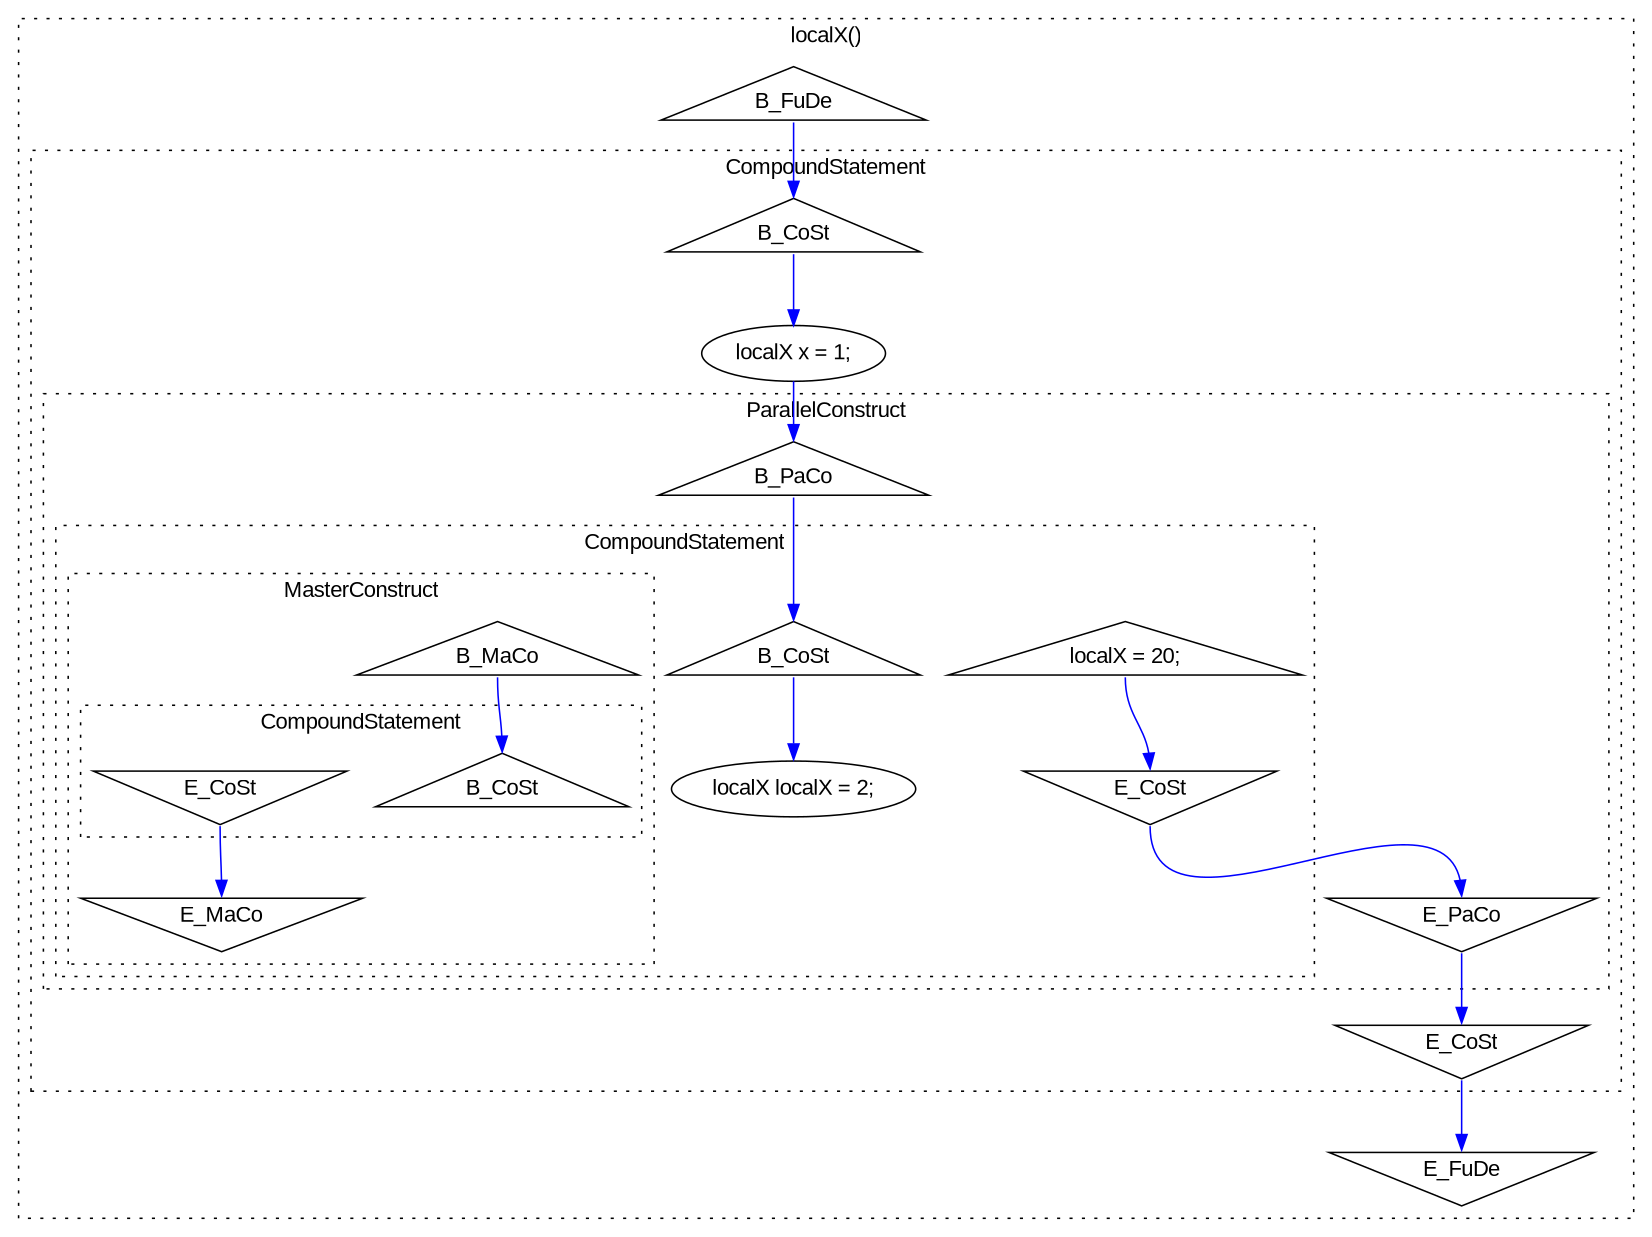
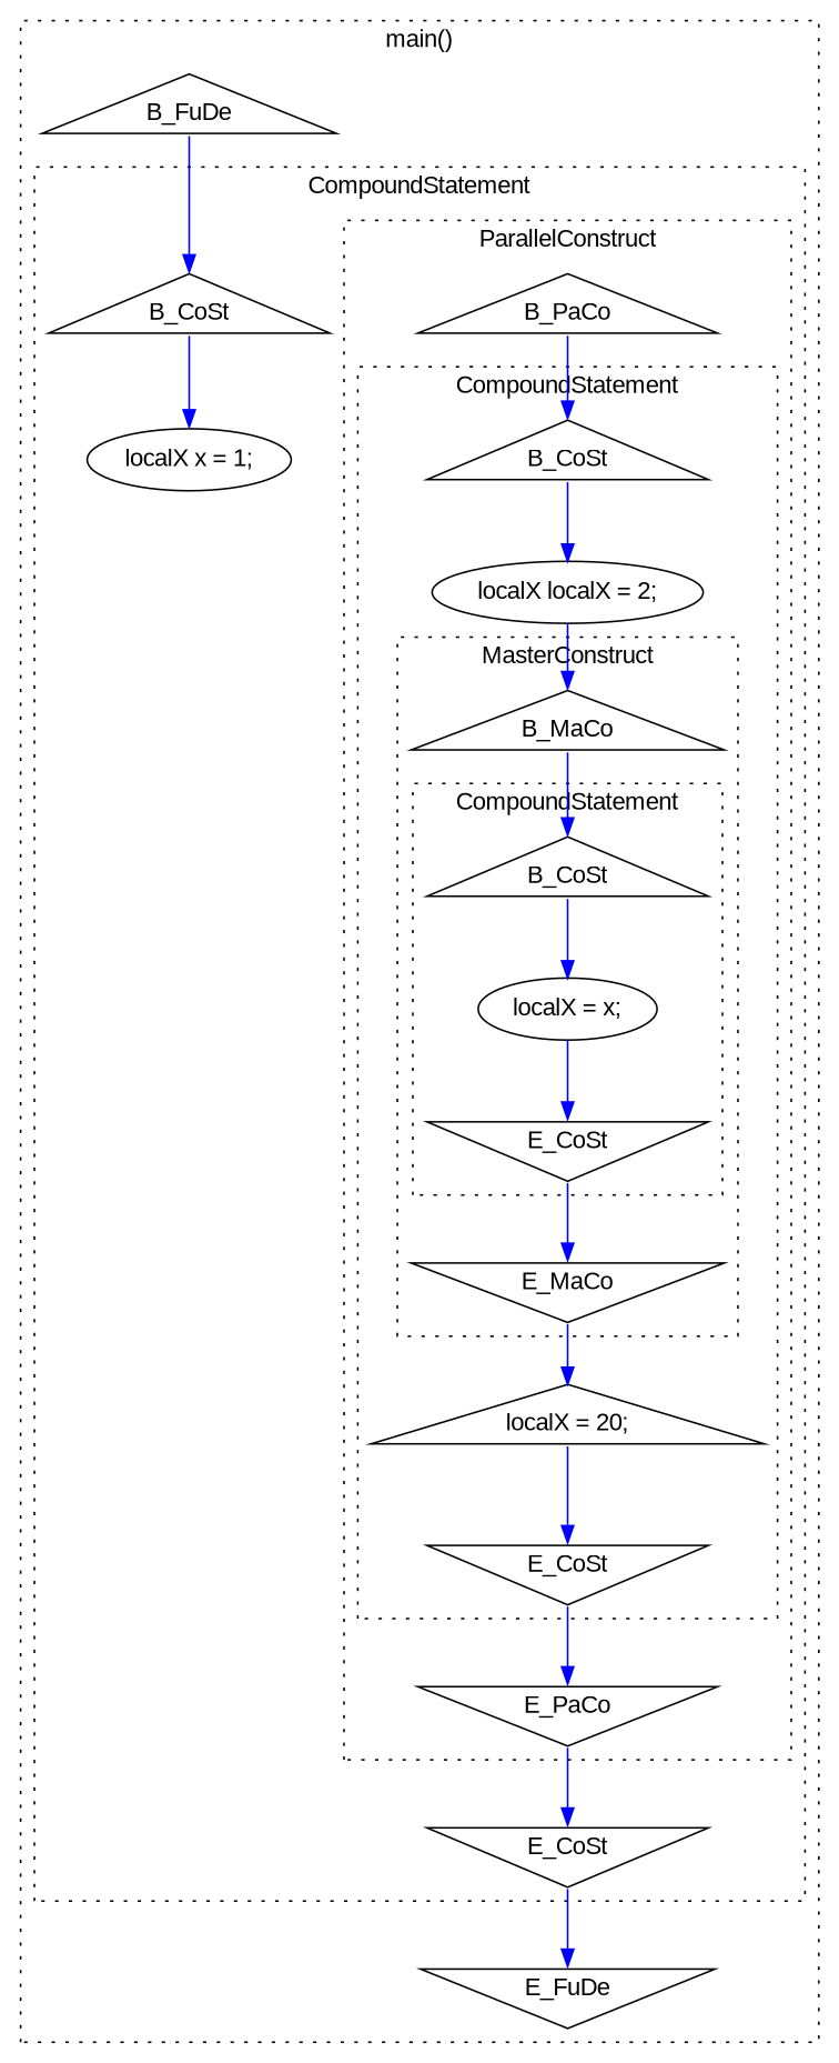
  digraph {
    compound=true
    fontname="Liberation Sans"
    node [fontname="Liberation Sans" shape=triangle]
    edge [color=blue fontname="Liberation Sans" headport=n tailport=s weight=8]
    n1 [label=B_CoSt]
    n2 [label=E_CoSt shape=invtriangle]
+   n3 [label="localX = x;" shape=""]
    n4 [label=B_MaCo]
    n5 [label=E_MaCo shape=invtriangle]
    n6 [label=B_CoSt]
    n7 [label=E_CoSt shape=invtriangle]
    n8 [label="localX localX = 2;" shape=""]
    n9 [label="localX = 20;"]
    n10 [label=B_PaCo]
    n11 [label=E_PaCo shape=invtriangle]
    n12 [label=B_CoSt]
    n13 [label=E_CoSt shape=invtriangle]
    n14 [label="localX x = 1;" shape=""]
    n15 [label=B_FuDe]
    n16 [label=E_FuDe shape=invtriangle]
    subgraph cluster_1 {
-     label="localX()"
+     label="main()"
      style=dotted
      n15
      n16
      subgraph cluster_2 {
        label=CompoundStatement
        style=dotted
        n12
        n13
        n14
        subgraph cluster_3 {
          label=ParallelConstruct
          style=dotted
          n10
          n11
          subgraph cluster_4 {
            label=CompoundStatement
            style=dotted
            n6
            n7
            n8
            n9
            subgraph cluster_5 {
              label=MasterConstruct
              style=dotted
              n4
              n5
              subgraph cluster_6 {
                label=CompoundStatement
                style=dotted
                n1
                n2
+               n3
              }
            }
          }
        }
      }
    }
+   n1 -> n3
    n2 -> n5
+   n3 -> n2
    n4 -> n1
+   n5 -> n9
    n6 -> n8
    n7 -> n11
+   n8 -> n4
    n9 -> n7
    n10 -> n6
    n11 -> n13
    n12 -> n14
    n13 -> n16
-   n14 -> n10
    n15 -> n12
  }
